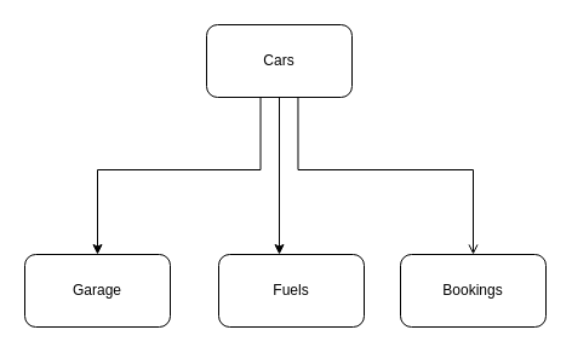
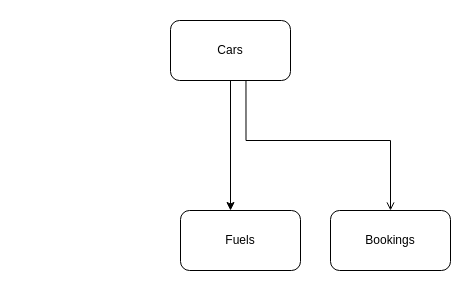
  <mxCell id="0" />
  <mxCell id="1" parent="0" />
- <mxCell id="2" style="edgeStyle=orthogonalEdgeStyle;rounded=0;orthogonalLoop=1;jettySize=auto;html=1;exitX=0.371;exitY=0.979;exitDx=0;exitDy=0;entryX=0.5;entryY=0;entryDx=0;entryDy=0;exitPerimeter=0;" edge="1" parent="1" source="4" target="6"><mxGeometry relative="1" as="geometry"><Array as="points"><mxPoint x="215" y="140" /><mxPoint x="80" y="140" /></Array></mxGeometry></mxCell>
  <mxCell id="3" style="edgeStyle=orthogonalEdgeStyle;rounded=0;orthogonalLoop=1;jettySize=auto;html=1;exitX=0.629;exitY=0.997;exitDx=0;exitDy=0;entryX=0.5;entryY=0;entryDx=0;entryDy=0;exitPerimeter=0;endArrow=open;" edge="1" parent="1" source="4" target="7"><mxGeometry relative="1" as="geometry"><Array as="points"><mxPoint x="245" y="140" /><mxPoint x="390" y="140" /></Array></mxGeometry></mxCell>
  <mxCell id="4" value="Cars" style="rounded=1;whiteSpace=wrap;html=1;" vertex="1" parent="1"><mxGeometry x="170" y="20" width="120" height="60" as="geometry" /></mxCell>
  <mxCell id="5" value="Fuels" style="rounded=1;whiteSpace=wrap;html=1;" vertex="1" parent="1"><mxGeometry x="180" y="210" width="120" height="60" as="geometry" /></mxCell>
- <mxCell id="6" value="Garage" style="rounded=1;whiteSpace=wrap;html=1;" vertex="1" parent="1"><mxGeometry x="20" y="210" width="120" height="60" as="geometry" /></mxCell>
  <mxCell id="7" value="Bookings" style="rounded=1;whiteSpace=wrap;html=1;" vertex="1" parent="1"><mxGeometry x="330" y="210" width="120" height="60" as="geometry" /></mxCell>
  <mxCell id="8" style="rounded=0;orthogonalLoop=1;jettySize=auto;html=1;exitX=0.5;exitY=1;exitDx=0;exitDy=0;" edge="1" parent="1" source="4"><mxGeometry relative="1" as="geometry"><mxPoint x="230" y="210" as="targetPoint" /></mxGeometry></mxCell>
